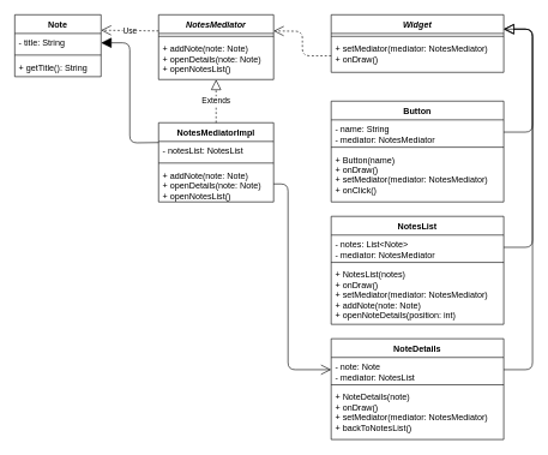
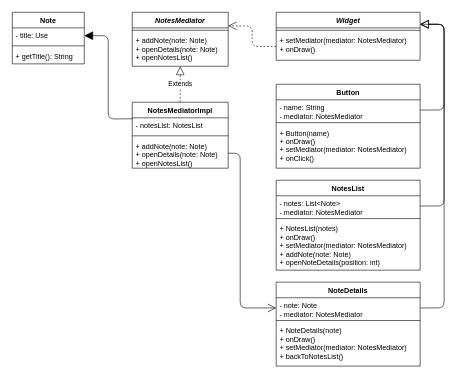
  <mxCell id="0" />
  <mxCell id="1" parent="0" />
  <mxCell id="2" value="Note" style="swimlane;fontStyle=1;align=center;verticalAlign=top;childLayout=stackLayout;horizontal=1;startSize=26;horizontalStack=0;resizeParent=1;resizeParentMax=0;resizeLast=0;collapsible=1;marginBottom=0;" vertex="1" parent="1"><mxGeometry x="20" y="20" width="120" height="86" as="geometry" /></mxCell>
- <mxCell id="3" value="- title: String" style="text;strokeColor=none;fillColor=none;align=left;verticalAlign=top;spacingLeft=4;spacingRight=4;overflow=hidden;rotatable=0;points=[[0,0.5],[1,0.5]];portConstraint=eastwest;" vertex="1" parent="2"><mxGeometry y="26" width="120" height="26" as="geometry" /></mxCell>
+ <mxCell id="3" value="- title: Use" style="text;strokeColor=none;fillColor=none;align=left;verticalAlign=top;spacingLeft=4;spacingRight=4;overflow=hidden;rotatable=0;points=[[0,0.5],[1,0.5]];portConstraint=eastwest;" vertex="1" parent="2"><mxGeometry y="26" width="120" height="26" as="geometry" /></mxCell>
  <mxCell id="4" value="" style="line;strokeWidth=1;fillColor=none;align=left;verticalAlign=middle;spacingTop=-1;spacingLeft=3;spacingRight=3;rotatable=0;labelPosition=right;points=[];portConstraint=eastwest;" vertex="1" parent="2"><mxGeometry y="52" width="120" height="8" as="geometry" /></mxCell>
  <mxCell id="5" value="+ getTitle(): String" style="text;strokeColor=none;fillColor=none;align=left;verticalAlign=top;spacingLeft=4;spacingRight=4;overflow=hidden;rotatable=0;points=[[0,0.5],[1,0.5]];portConstraint=eastwest;" vertex="1" parent="2"><mxGeometry y="60" width="120" height="26" as="geometry" /></mxCell>
  <mxCell id="6" value="NotesMediator" style="swimlane;fontStyle=3;align=center;verticalAlign=top;childLayout=stackLayout;horizontal=1;startSize=26;horizontalStack=0;resizeParent=1;resizeParentMax=0;resizeLast=0;collapsible=1;marginBottom=0;" vertex="1" parent="1"><mxGeometry x="220" y="20" width="160" height="90" as="geometry" /></mxCell>
  <mxCell id="7" value="" style="line;strokeWidth=1;fillColor=none;align=left;verticalAlign=middle;spacingTop=-1;spacingLeft=3;spacingRight=3;rotatable=0;labelPosition=right;points=[];portConstraint=eastwest;" vertex="1" parent="6"><mxGeometry y="26" width="160" height="8" as="geometry" /></mxCell>
  <mxCell id="8" value="+ addNote(note: Note)&#10;+ openDetails(note: Note)&#10;+ openNotesList()" style="text;strokeColor=none;fillColor=none;align=left;verticalAlign=top;spacingLeft=4;spacingRight=4;overflow=hidden;rotatable=0;points=[[0,0.5],[1,0.5]];portConstraint=eastwest;" vertex="1" parent="6"><mxGeometry y="34" width="160" height="56" as="geometry" /></mxCell>
  <mxCell id="9" value="NotesMediatorImpl" style="swimlane;fontStyle=1;align=center;verticalAlign=top;childLayout=stackLayout;horizontal=1;startSize=26;horizontalStack=0;resizeParent=1;resizeParentMax=0;resizeLast=0;collapsible=1;marginBottom=0;" vertex="1" parent="1"><mxGeometry x="220" y="170" width="160" height="110" as="geometry" /></mxCell>
  <mxCell id="10" value="- notesList: NotesList" style="text;strokeColor=none;fillColor=none;align=left;verticalAlign=top;spacingLeft=4;spacingRight=4;overflow=hidden;rotatable=0;points=[[0,0.5],[1,0.5]];portConstraint=eastwest;" vertex="1" parent="9"><mxGeometry y="26" width="160" height="26" as="geometry" /></mxCell>
  <mxCell id="11" value="" style="line;strokeWidth=1;fillColor=none;align=left;verticalAlign=middle;spacingTop=-1;spacingLeft=3;spacingRight=3;rotatable=0;labelPosition=right;points=[];portConstraint=eastwest;" vertex="1" parent="9"><mxGeometry y="52" width="160" height="8" as="geometry" /></mxCell>
  <mxCell id="12" value="+ addNote(note: Note)&#10;+ openDetails(note: Note)&#10;+ openNotesList()" style="text;strokeColor=none;fillColor=none;align=left;verticalAlign=top;spacingLeft=4;spacingRight=4;overflow=hidden;rotatable=0;points=[[0,0.5],[1,0.5]];portConstraint=eastwest;" vertex="1" parent="9"><mxGeometry y="60" width="160" height="50" as="geometry" /></mxCell>
- <mxCell id="13" value="Use" style="endArrow=open;endSize=12;dashed=1;html=1;entryX=1;entryY=0.25;entryDx=0;entryDy=0;exitX=0;exitY=0.25;exitDx=0;exitDy=0;" edge="1" parent="1" source="6" target="2"><mxGeometry width="160" relative="1" as="geometry"><mxPoint x="200" y="230" as="sourcePoint" /><mxPoint x="360" y="230" as="targetPoint" /></mxGeometry></mxCell>
  <mxCell id="14" value="Extends" style="endArrow=block;endSize=12;endFill=0;html=1;entryX=0.5;entryY=1;entryDx=0;entryDy=0;exitX=0.5;exitY=0;exitDx=0;exitDy=0;dashed=1;" edge="1" parent="1" source="9" target="6"><mxGeometry width="160" relative="1" as="geometry"><mxPoint x="200" y="230" as="sourcePoint" /><mxPoint x="360" y="230" as="targetPoint" /></mxGeometry></mxCell>
  <mxCell id="15" value="Widget" style="swimlane;fontStyle=3;align=center;verticalAlign=top;childLayout=stackLayout;horizontal=1;startSize=26;horizontalStack=0;resizeParent=1;resizeParentMax=0;resizeLast=0;collapsible=1;marginBottom=0;" vertex="1" parent="1"><mxGeometry x="460" y="20" width="240" height="80" as="geometry" /></mxCell>
  <mxCell id="16" value="" style="line;strokeWidth=1;fillColor=none;align=left;verticalAlign=middle;spacingTop=-1;spacingLeft=3;spacingRight=3;rotatable=0;labelPosition=right;points=[];portConstraint=eastwest;" vertex="1" parent="15"><mxGeometry y="26" width="240" height="8" as="geometry" /></mxCell>
  <mxCell id="17" value="+ setMediator(mediator: NotesMediator)&#10;+ onDraw()" style="text;strokeColor=none;fillColor=none;align=left;verticalAlign=top;spacingLeft=4;spacingRight=4;overflow=hidden;rotatable=0;points=[[0,0.5],[1,0.5]];portConstraint=eastwest;" vertex="1" parent="15"><mxGeometry y="34" width="240" height="46" as="geometry" /></mxCell>
  <mxCell id="18" value="Button" style="swimlane;fontStyle=1;align=center;verticalAlign=top;childLayout=stackLayout;horizontal=1;startSize=26;horizontalStack=0;resizeParent=1;resizeParentMax=0;resizeLast=0;collapsible=1;marginBottom=0;" vertex="1" parent="1"><mxGeometry x="460" y="140" width="240" height="140" as="geometry" /></mxCell>
  <mxCell id="19" value="- name: String&#10;- mediator: NotesMediator" style="text;strokeColor=none;fillColor=none;align=left;verticalAlign=top;spacingLeft=4;spacingRight=4;overflow=hidden;rotatable=0;points=[[0,0.5],[1,0.5]];portConstraint=eastwest;" vertex="1" parent="18"><mxGeometry y="26" width="240" height="34" as="geometry" /></mxCell>
  <mxCell id="20" value="" style="line;strokeWidth=1;fillColor=none;align=left;verticalAlign=middle;spacingTop=-1;spacingLeft=3;spacingRight=3;rotatable=0;labelPosition=right;points=[];portConstraint=eastwest;" vertex="1" parent="18"><mxGeometry y="60" width="240" height="8" as="geometry" /></mxCell>
  <mxCell id="21" value="+ Button(name)&#10;+ onDraw()&#10;+ setMediator(mediator: NotesMediator)&#10;+ onClick()" style="text;strokeColor=none;fillColor=none;align=left;verticalAlign=top;spacingLeft=4;spacingRight=4;overflow=hidden;rotatable=0;points=[[0,0.5],[1,0.5]];portConstraint=eastwest;" vertex="1" parent="18"><mxGeometry y="68" width="240" height="72" as="geometry" /></mxCell>
  <mxCell id="22" value="NotesList" style="swimlane;fontStyle=1;align=center;verticalAlign=top;childLayout=stackLayout;horizontal=1;startSize=26;horizontalStack=0;resizeParent=1;resizeParentMax=0;resizeLast=0;collapsible=1;marginBottom=0;" vertex="1" parent="1"><mxGeometry x="460" y="300" width="240" height="150" as="geometry" /></mxCell>
  <mxCell id="23" value="- notes: List&lt;Note&gt;&#10;- mediator: NotesMediator" style="text;strokeColor=none;fillColor=none;align=left;verticalAlign=top;spacingLeft=4;spacingRight=4;overflow=hidden;rotatable=0;points=[[0,0.5],[1,0.5]];portConstraint=eastwest;" vertex="1" parent="22"><mxGeometry y="26" width="240" height="34" as="geometry" /></mxCell>
  <mxCell id="24" value="" style="line;strokeWidth=1;fillColor=none;align=left;verticalAlign=middle;spacingTop=-1;spacingLeft=3;spacingRight=3;rotatable=0;labelPosition=right;points=[];portConstraint=eastwest;" vertex="1" parent="22"><mxGeometry y="60" width="240" height="8" as="geometry" /></mxCell>
  <mxCell id="25" value="+ NotesList(notes)&#10;+ onDraw()&#10;+ setMediator(mediator: NotesMediator)&#10;+ addNote(note: Note)&#10;+ openNoteDetails(position: int)" style="text;strokeColor=none;fillColor=none;align=left;verticalAlign=top;spacingLeft=4;spacingRight=4;overflow=hidden;rotatable=0;points=[[0,0.5],[1,0.5]];portConstraint=eastwest;" vertex="1" parent="22"><mxGeometry y="68" width="240" height="82" as="geometry" /></mxCell>
  <mxCell id="26" value="NoteDetails" style="swimlane;fontStyle=1;align=center;verticalAlign=top;childLayout=stackLayout;horizontal=1;startSize=26;horizontalStack=0;resizeParent=1;resizeParentMax=0;resizeLast=0;collapsible=1;marginBottom=0;" vertex="1" parent="1"><mxGeometry x="460" y="470" width="240" height="140" as="geometry" /></mxCell>
- <mxCell id="27" value="- note: Note&#10;- mediator: NotesList" style="text;strokeColor=none;fillColor=none;align=left;verticalAlign=top;spacingLeft=4;spacingRight=4;overflow=hidden;rotatable=0;points=[[0,0.5],[1,0.5]];portConstraint=eastwest;" vertex="1" parent="26"><mxGeometry y="26" width="240" height="34" as="geometry" /></mxCell>
+ <mxCell id="27" value="- note: Note&#10;- mediator: NotesMediator" style="text;strokeColor=none;fillColor=none;align=left;verticalAlign=top;spacingLeft=4;spacingRight=4;overflow=hidden;rotatable=0;points=[[0,0.5],[1,0.5]];portConstraint=eastwest;" vertex="1" parent="26"><mxGeometry y="26" width="240" height="34" as="geometry" /></mxCell>
  <mxCell id="28" value="" style="line;strokeWidth=1;fillColor=none;align=left;verticalAlign=middle;spacingTop=-1;spacingLeft=3;spacingRight=3;rotatable=0;labelPosition=right;points=[];portConstraint=eastwest;" vertex="1" parent="26"><mxGeometry y="60" width="240" height="8" as="geometry" /></mxCell>
  <mxCell id="29" value="+ NoteDetails(note)&#10;+ onDraw()&#10;+ setMediator(mediator: NotesMediator)&#10;+ backToNotesList()" style="text;strokeColor=none;fillColor=none;align=left;verticalAlign=top;spacingLeft=4;spacingRight=4;overflow=hidden;rotatable=0;points=[[0,0.5],[1,0.5]];portConstraint=eastwest;" vertex="1" parent="26"><mxGeometry y="68" width="240" height="72" as="geometry" /></mxCell>
  <mxCell id="30" value="" style="endArrow=open;endSize=12;endFill=0;html=1;entryX=1;entryY=0.25;entryDx=0;entryDy=0;exitX=1;exitY=0.5;exitDx=0;exitDy=0;" edge="1" parent="1" source="19" target="15"><mxGeometry x="-0.166" y="30" width="160" relative="1" as="geometry"><mxPoint x="270" y="300" as="sourcePoint" /><mxPoint x="430" y="300" as="targetPoint" /><Array as="points"><mxPoint x="740" y="183" /><mxPoint x="740" y="40" /></Array><mxPoint as="offset" /></mxGeometry></mxCell>
  <mxCell id="31" value="" style="endArrow=block;endSize=12;endFill=0;html=1;exitX=1;exitY=0.5;exitDx=0;exitDy=0;" edge="1" parent="1" source="23"><mxGeometry x="-0.166" y="30" width="160" relative="1" as="geometry"><mxPoint x="710" y="193" as="sourcePoint" /><mxPoint x="700" y="40" as="targetPoint" /><Array as="points"><mxPoint x="740" y="343" /><mxPoint x="740" y="40" /></Array><mxPoint as="offset" /></mxGeometry></mxCell>
  <mxCell id="32" value="" style="endArrow=block;endSize=12;endFill=0;html=1;exitX=1;exitY=0.5;exitDx=0;exitDy=0;" edge="1" parent="1" source="27"><mxGeometry x="-0.166" y="30" width="160" relative="1" as="geometry"><mxPoint x="700" y="343" as="sourcePoint" /><mxPoint x="700" y="40" as="targetPoint" /><Array as="points"><mxPoint x="740" y="513" /><mxPoint x="740" y="40" /></Array><mxPoint as="offset" /></mxGeometry></mxCell>
  <mxCell id="33" value="" style="endArrow=open;endFill=1;endSize=12;html=1;entryX=1;entryY=0.25;entryDx=0;entryDy=0;exitX=0;exitY=0.5;exitDx=0;exitDy=0;dashed=1;" edge="1" parent="1" source="17" target="6"><mxGeometry width="160" relative="1" as="geometry"><mxPoint x="270" y="240" as="sourcePoint" /><mxPoint x="430" y="240" as="targetPoint" /><Array as="points"><mxPoint x="420" y="77" /><mxPoint x="420" y="43" /></Array></mxGeometry></mxCell>
  <mxCell id="34" value="" style="endArrow=block;endFill=1;endSize=12;html=1;exitX=0;exitY=0.25;exitDx=0;exitDy=0;entryX=1;entryY=0.5;entryDx=0;entryDy=0;" edge="1" parent="1" source="9" target="3"><mxGeometry width="160" relative="1" as="geometry"><mxPoint x="190" y="210" as="sourcePoint" /><mxPoint x="350" y="210" as="targetPoint" /><Array as="points"><mxPoint x="180" y="198" /><mxPoint x="180" y="59" /></Array></mxGeometry></mxCell>
  <mxCell id="35" value="" style="endArrow=open;endFill=1;endSize=12;html=1;exitX=1;exitY=0.5;exitDx=0;exitDy=0;entryX=0;entryY=0.5;entryDx=0;entryDy=0;" edge="1" parent="1" source="12" target="27"><mxGeometry width="160" relative="1" as="geometry"><mxPoint x="270" y="300" as="sourcePoint" /><mxPoint x="430" y="300" as="targetPoint" /><Array as="points"><mxPoint x="400" y="255" /><mxPoint x="400" y="513" /></Array></mxGeometry></mxCell>
